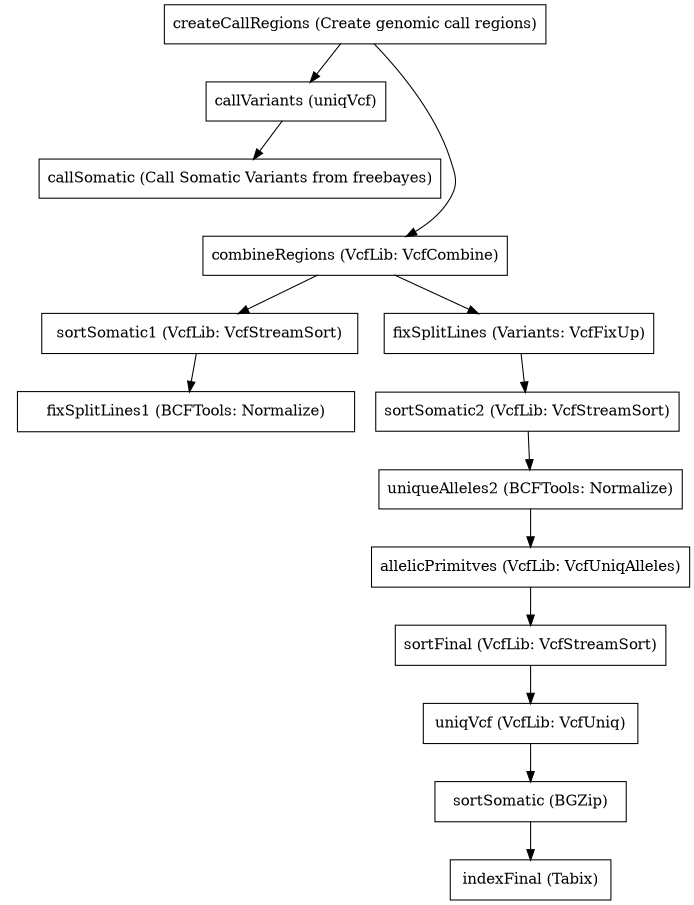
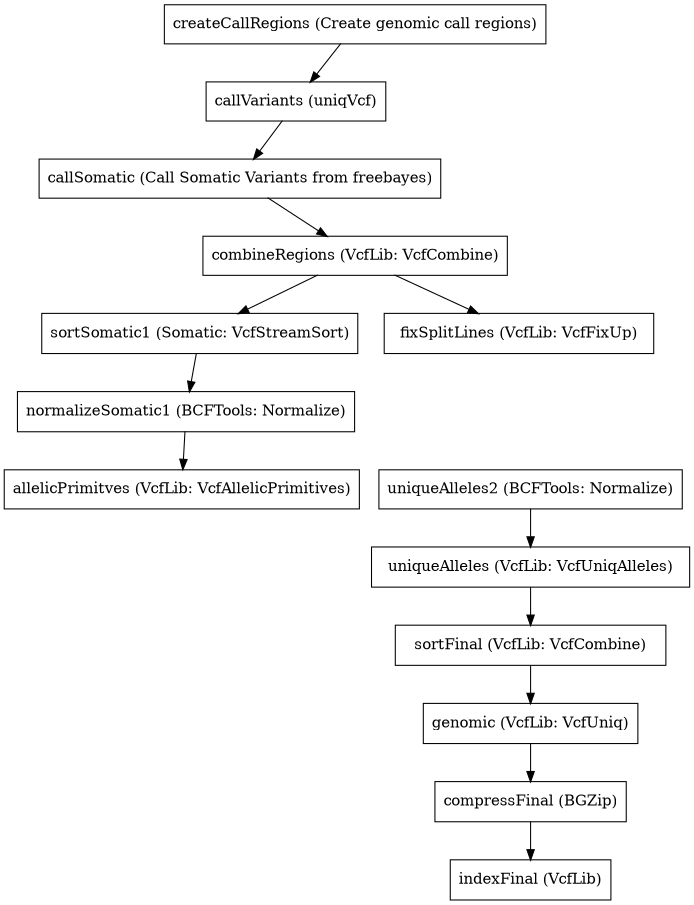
  digraph {
    node [shape=record]
    n1 [label="createCallRegions (Create genomic call regions)"]
    n2 [label="callVariants (uniqVcf)"]
    n3 [label="callSomatic (Call Somatic Variants from freebayes)"]
    n4 [label="combineRegions (VcfLib: VcfCombine)"]
-   n5 [label="sortSomatic1 (VcfLib: VcfStreamSort)"]
-   n6 [label="fixSplitLines (Variants: VcfFixUp)"]
-   n7 [label="fixSplitLines1 (BCFTools: Normalize)"]
-   n9 [label="sortSomatic2 (VcfLib: VcfStreamSort)"]
+   n5 [label="sortSomatic1 (Somatic: VcfStreamSort)"]
+   n6 [label="fixSplitLines (VcfLib: VcfFixUp)"]
+   n7 [label="normalizeSomatic1 (BCFTools: Normalize)"]
+   n8 [label="allelicPrimitves (VcfLib: VcfAllelicPrimitives)"]
    n10 [label="uniqueAlleles2 (BCFTools: Normalize)"]
-   n11 [label="allelicPrimitves (VcfLib: VcfUniqAlleles)"]
-   n12 [label="sortFinal (VcfLib: VcfStreamSort)"]
-   n13 [label="uniqVcf (VcfLib: VcfUniq)"]
-   n14 [label="sortSomatic (BGZip)"]
-   n15 [label="indexFinal (Tabix)"]
+   n11 [label="uniqueAlleles (VcfLib: VcfUniqAlleles)"]
+   n12 [label="sortFinal (VcfLib: VcfCombine)"]
+   n13 [label="genomic (VcfLib: VcfUniq)"]
+   n14 [label="compressFinal (BGZip)"]
+   n15 [label="indexFinal (VcfLib)"]
    n1 -> n2
    n2 -> n3
-   n1 -> n4
+   n3 -> n4
    n4 -> n5
    n4 -> n6
    n5 -> n7
-   n6 -> n9
-   n9 -> n10
+   n7 -> n8
    n10 -> n11
    n11 -> n12
    n12 -> n13
    n13 -> n14
    n14 -> n15
  }
